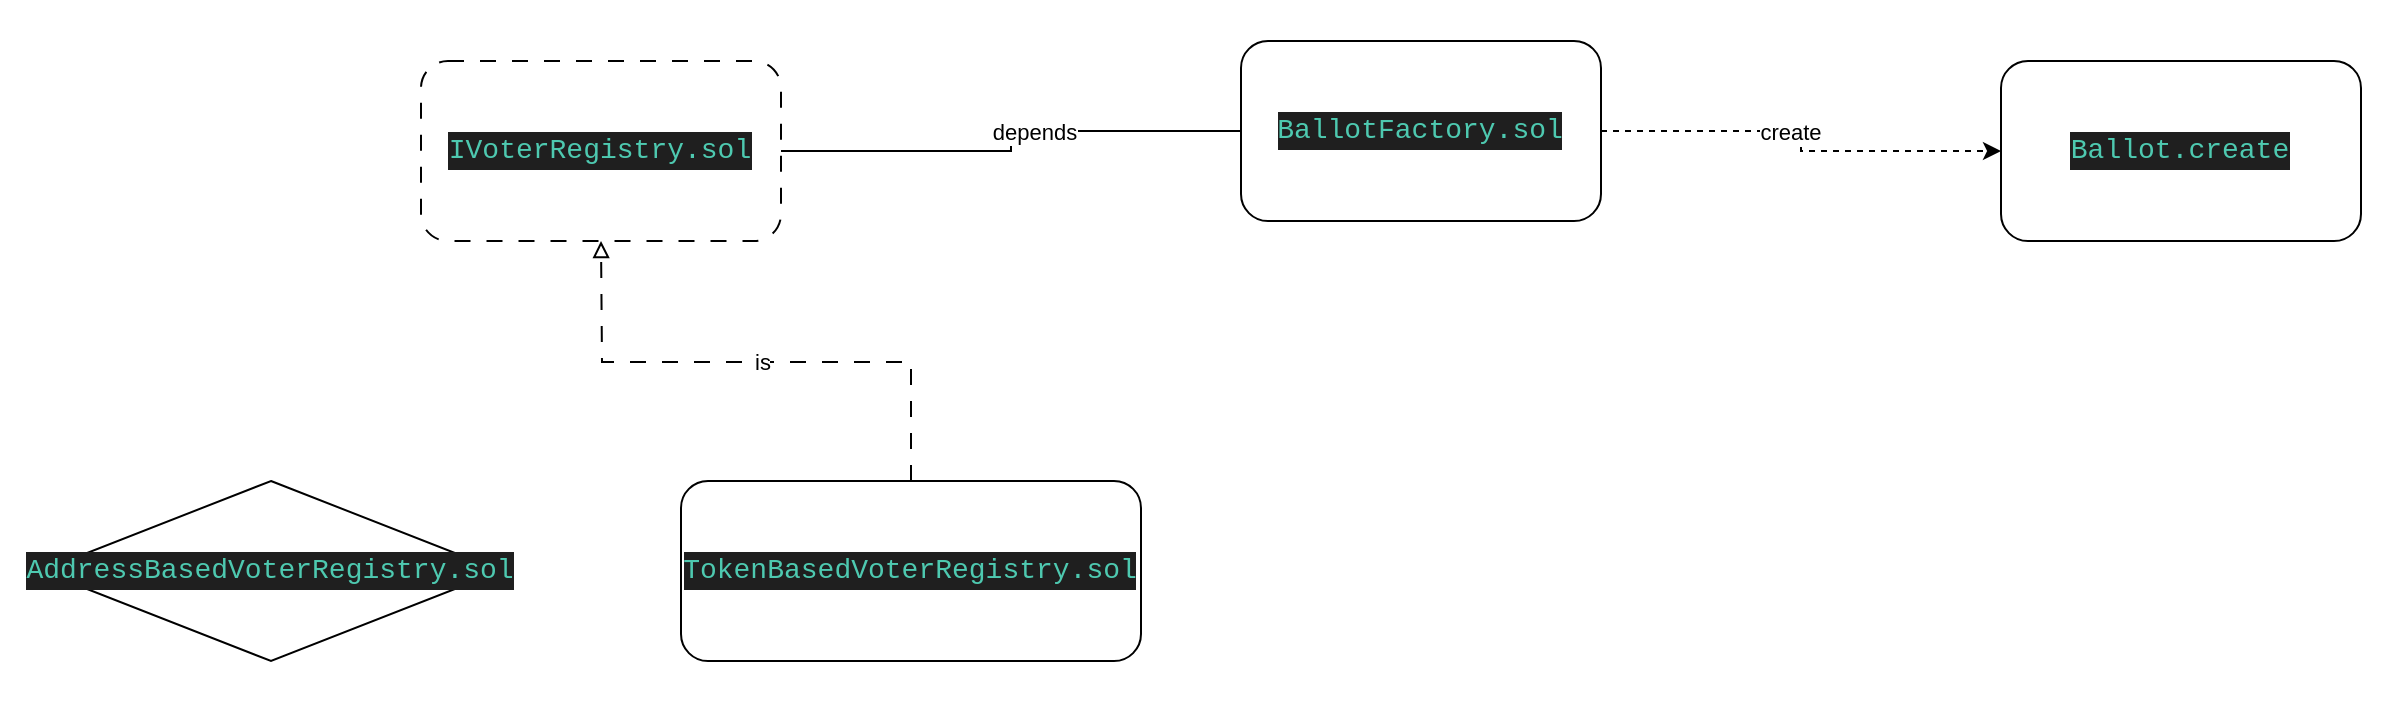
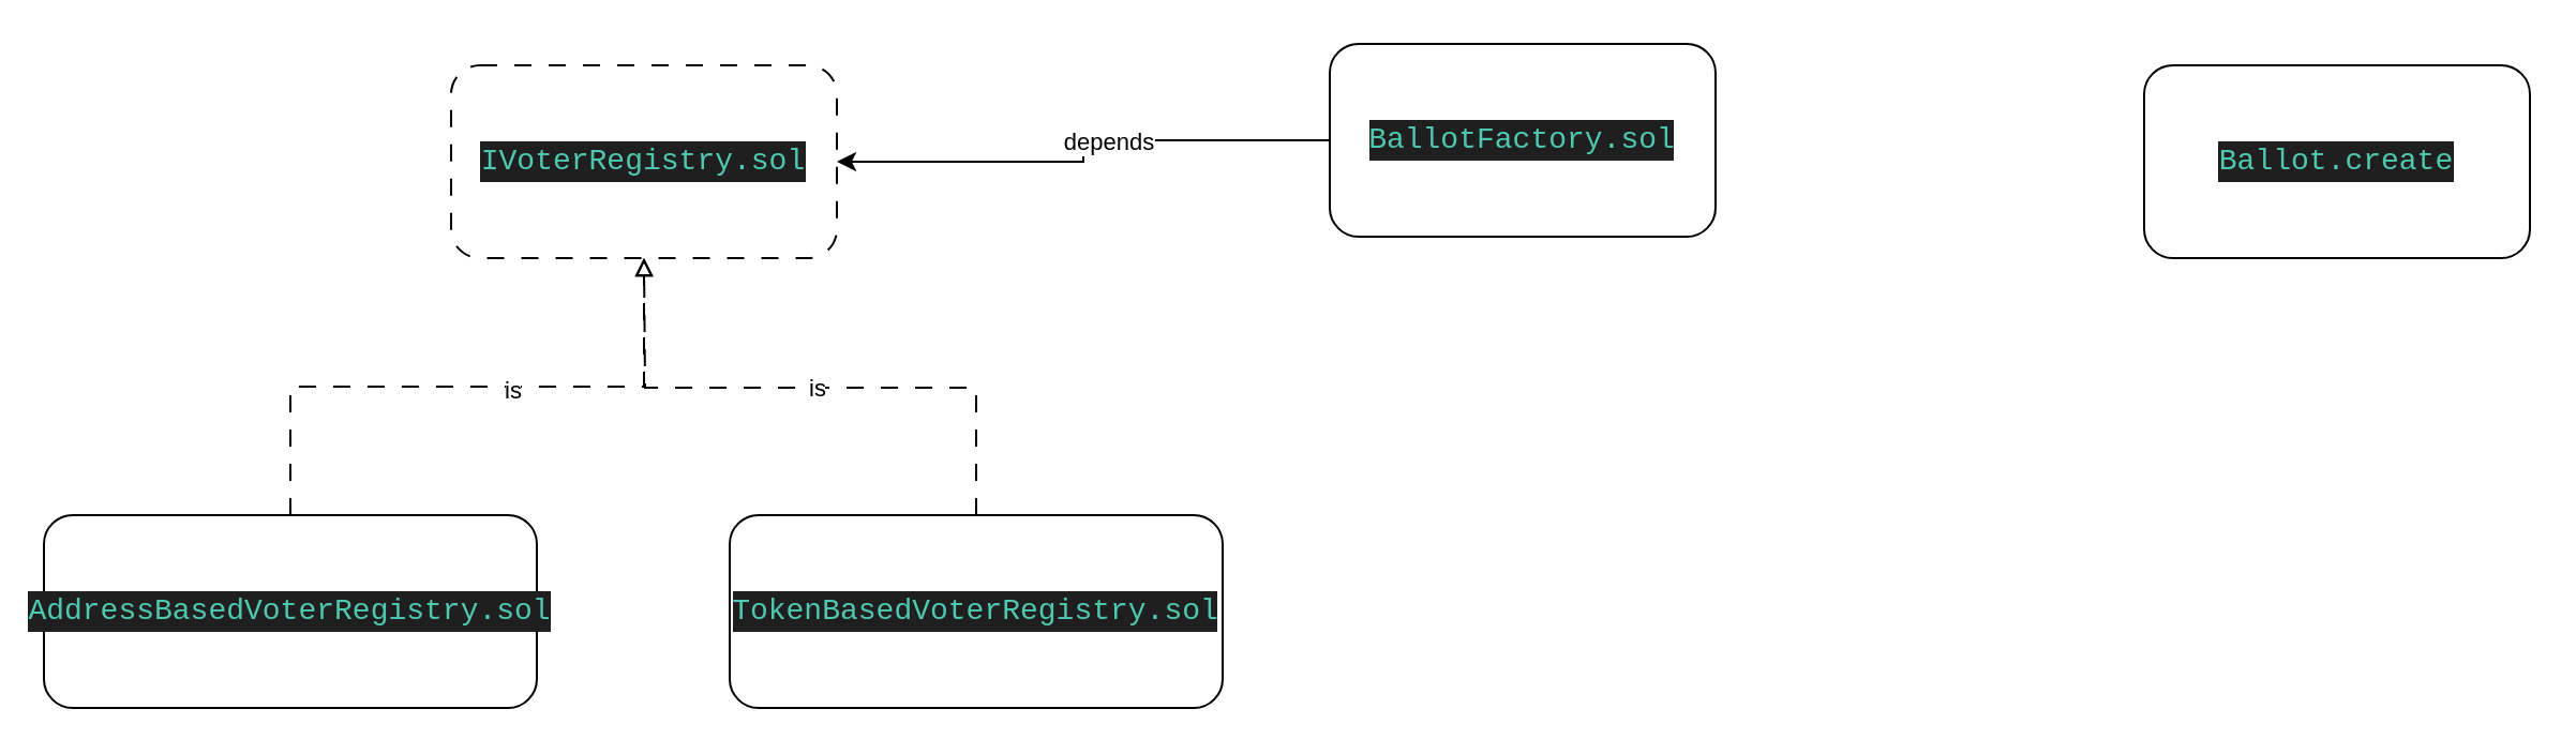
  <mxCell id="0" />
  <mxCell id="1" parent="0" />
  <mxCell id="2" value="&lt;div style=&quot;color: rgb(204, 204, 204); background-color: rgb(31, 31, 31); font-family: Consolas, &amp;quot;Courier New&amp;quot;, monospace; font-size: 14px; line-height: 19px; white-space: pre;&quot;&gt;&lt;span style=&quot;color: #4ec9b0;&quot;&gt;Ballot.create&lt;/span&gt;&lt;/div&gt;" style="rounded=1;whiteSpace=wrap;html=1;verticalAlign=middle;fontSize=15;" vertex="1" parent="1"><mxGeometry x="1000" y="30" width="180" height="90" as="geometry" /></mxCell>
- <mxCell id="3" style="edgeStyle=orthogonalEdgeStyle;rounded=0;orthogonalLoop=1;jettySize=auto;html=1;exitX=1;exitY=0.5;exitDx=0;exitDy=0;entryX=0;entryY=0.5;entryDx=0;entryDy=0;dashed=1;" edge="1" parent="1" source="7" target="2"><mxGeometry relative="1" as="geometry" /></mxCell>
- <mxCell id="4" value="create" style="edgeLabel;html=1;align=center;verticalAlign=middle;resizable=0;points=[];" vertex="1" connectable="0" parent="3"><mxGeometry x="-0.103" relative="1" as="geometry"><mxPoint as="offset" /></mxGeometry></mxCell>
- <mxCell id="5" style="edgeStyle=orthogonalEdgeStyle;rounded=0;orthogonalLoop=1;jettySize=auto;html=1;exitX=0;exitY=0.5;exitDx=0;exitDy=0;entryX=1;entryY=0.5;entryDx=0;entryDy=0;endArrow=none;" edge="1" parent="1" source="7" target="8"><mxGeometry relative="1" as="geometry" /></mxCell>
+ <mxCell id="5" style="edgeStyle=orthogonalEdgeStyle;rounded=0;orthogonalLoop=1;jettySize=auto;html=1;exitX=0;exitY=0.5;exitDx=0;exitDy=0;entryX=1;entryY=0.5;entryDx=0;entryDy=0;" edge="1" parent="1" source="7" target="8"><mxGeometry relative="1" as="geometry" /></mxCell>
  <mxCell id="6" value="depends" style="edgeLabel;html=1;align=center;verticalAlign=middle;resizable=0;points=[];" vertex="1" connectable="0" parent="5"><mxGeometry x="-0.133" relative="1" as="geometry"><mxPoint as="offset" /></mxGeometry></mxCell>
  <mxCell id="7" value="&lt;div style=&quot;color: rgb(204, 204, 204); background-color: rgb(31, 31, 31); font-family: Consolas, &amp;quot;Courier New&amp;quot;, monospace; font-size: 14px; line-height: 19px; white-space: pre;&quot;&gt;&lt;span style=&quot;color: #4ec9b0;&quot;&gt;BallotFactory.sol&lt;/span&gt;&lt;/div&gt;" style="rounded=1;whiteSpace=wrap;html=1;verticalAlign=middle;fontSize=15;" vertex="1" parent="1"><mxGeometry x="620" y="20" width="180" height="90" as="geometry" /></mxCell>
  <mxCell id="8" value="&lt;div style=&quot;color: rgb(204, 204, 204); background-color: rgb(31, 31, 31); font-family: Consolas, &amp;quot;Courier New&amp;quot;, monospace; font-size: 14px; line-height: 19px; white-space: pre;&quot;&gt;&lt;span style=&quot;color: #4ec9b0;&quot;&gt;IVoterRegistry.sol&lt;/span&gt;&lt;/div&gt;" style="rounded=1;whiteSpace=wrap;html=1;verticalAlign=middle;fontSize=15;dashed=1;dashPattern=8 8;" vertex="1" parent="1"><mxGeometry x="210" y="30" width="180" height="90" as="geometry" /></mxCell>
- <mxCell id="11" value="&lt;div style=&quot;color: rgb(204, 204, 204); background-color: rgb(31, 31, 31); font-family: Consolas, &amp;quot;Courier New&amp;quot;, monospace; font-size: 14px; line-height: 19px; white-space: pre;&quot;&gt;&lt;div style=&quot;line-height: 19px;&quot;&gt;&lt;span style=&quot;color: #4ec9b0;&quot;&gt;AddressBasedVoterRegistry.sol&lt;/span&gt;&lt;/div&gt;&lt;/div&gt;" style="rhombus;whiteSpace=wrap;html=1;verticalAlign=middle;fontSize=15;" vertex="1" parent="1"><mxGeometry x="20" y="240" width="230" height="90" as="geometry" /></mxCell>
+ <mxCell id="9" style="edgeStyle=orthogonalEdgeStyle;rounded=0;orthogonalLoop=1;jettySize=auto;html=1;exitX=0.5;exitY=0;exitDx=0;exitDy=0;entryX=0.5;entryY=1;entryDx=0;entryDy=0;endArrow=block;endFill=0;dashed=1;dashPattern=8 8;" edge="1" parent="1" source="11" target="8"><mxGeometry relative="1" as="geometry" /></mxCell>
+ <mxCell id="10" value="is" style="edgeLabel;html=1;align=center;verticalAlign=middle;resizable=0;points=[];" vertex="1" connectable="0" parent="9"><mxGeometry x="0.151" y="-1" relative="1" as="geometry"><mxPoint x="-1" as="offset" /></mxGeometry></mxCell>
+ <mxCell id="11" value="&lt;div style=&quot;color: rgb(204, 204, 204); background-color: rgb(31, 31, 31); font-family: Consolas, &amp;quot;Courier New&amp;quot;, monospace; font-size: 14px; line-height: 19px; white-space: pre;&quot;&gt;&lt;div style=&quot;line-height: 19px;&quot;&gt;&lt;span style=&quot;color: #4ec9b0;&quot;&gt;AddressBasedVoterRegistry.sol&lt;/span&gt;&lt;/div&gt;&lt;/div&gt;" style="rounded=1;whiteSpace=wrap;html=1;verticalAlign=middle;fontSize=15;" vertex="1" parent="1"><mxGeometry x="20" y="240" width="230" height="90" as="geometry" /></mxCell>
  <mxCell id="12" style="edgeStyle=orthogonalEdgeStyle;rounded=0;orthogonalLoop=1;jettySize=auto;html=1;exitX=0.5;exitY=0;exitDx=0;exitDy=0;endArrow=block;endFill=0;dashed=1;dashPattern=8 8;" edge="1" parent="1" source="14"><mxGeometry relative="1" as="geometry"><mxPoint x="300" y="120" as="targetPoint" /></mxGeometry></mxCell>
  <mxCell id="13" value="is" style="edgeLabel;html=1;align=center;verticalAlign=middle;resizable=0;points=[];" vertex="1" connectable="0" parent="12"><mxGeometry x="-0.022" relative="1" as="geometry"><mxPoint as="offset" /></mxGeometry></mxCell>
  <mxCell id="14" value="&lt;div style=&quot;color: rgb(204, 204, 204); background-color: rgb(31, 31, 31); font-family: Consolas, &amp;quot;Courier New&amp;quot;, monospace; line-height: 19px; white-space: pre;&quot;&gt;&lt;div style=&quot;line-height: 19px;&quot;&gt;&lt;span style=&quot;color: #4ec9b0;&quot;&gt;TokenBasedVoterRegistry.sol&lt;/span&gt;&lt;/div&gt;&lt;/div&gt;" style="rounded=1;whiteSpace=wrap;html=1;verticalAlign=middle;fontSize=14;" vertex="1" parent="1"><mxGeometry x="340" y="240" width="230" height="90" as="geometry" /></mxCell>
